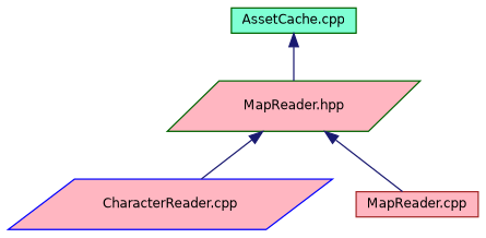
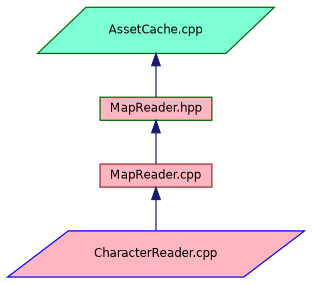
  digraph {
    node [color=darkgreen fillcolor=lightpink fontname=Helvetica fontsize=10 shape=box style=filled]
    edge [color=midnightblue dir=back fontname=Helvetica fontsize=10 labelfontname=Helvetica labelfontsize=10 style=solid]
-   n1 [fontcolor=black height=0.2 label="MapReader.hpp" shape=parallelogram width=0.4]
+   n1 [fontcolor=black height=0.2 label="MapReader.hpp" width=0.4]
    n2 [color=blue height=0.2 label="CharacterReader.cpp" shape=parallelogram width=0.4]
    n3 [color=brown height=0.2 label="MapReader.cpp" width=0.4]
-   n4 [fillcolor=aquamarine height=0.2 label="AssetCache.cpp" width=0.4]
-   n1 -> n2
+   n4 [fillcolor=aquamarine height=0.2 label="AssetCache.cpp" shape=parallelogram width=0.4]
+   n3 -> n2
    n1 -> n3
    n4 -> n1
  }
